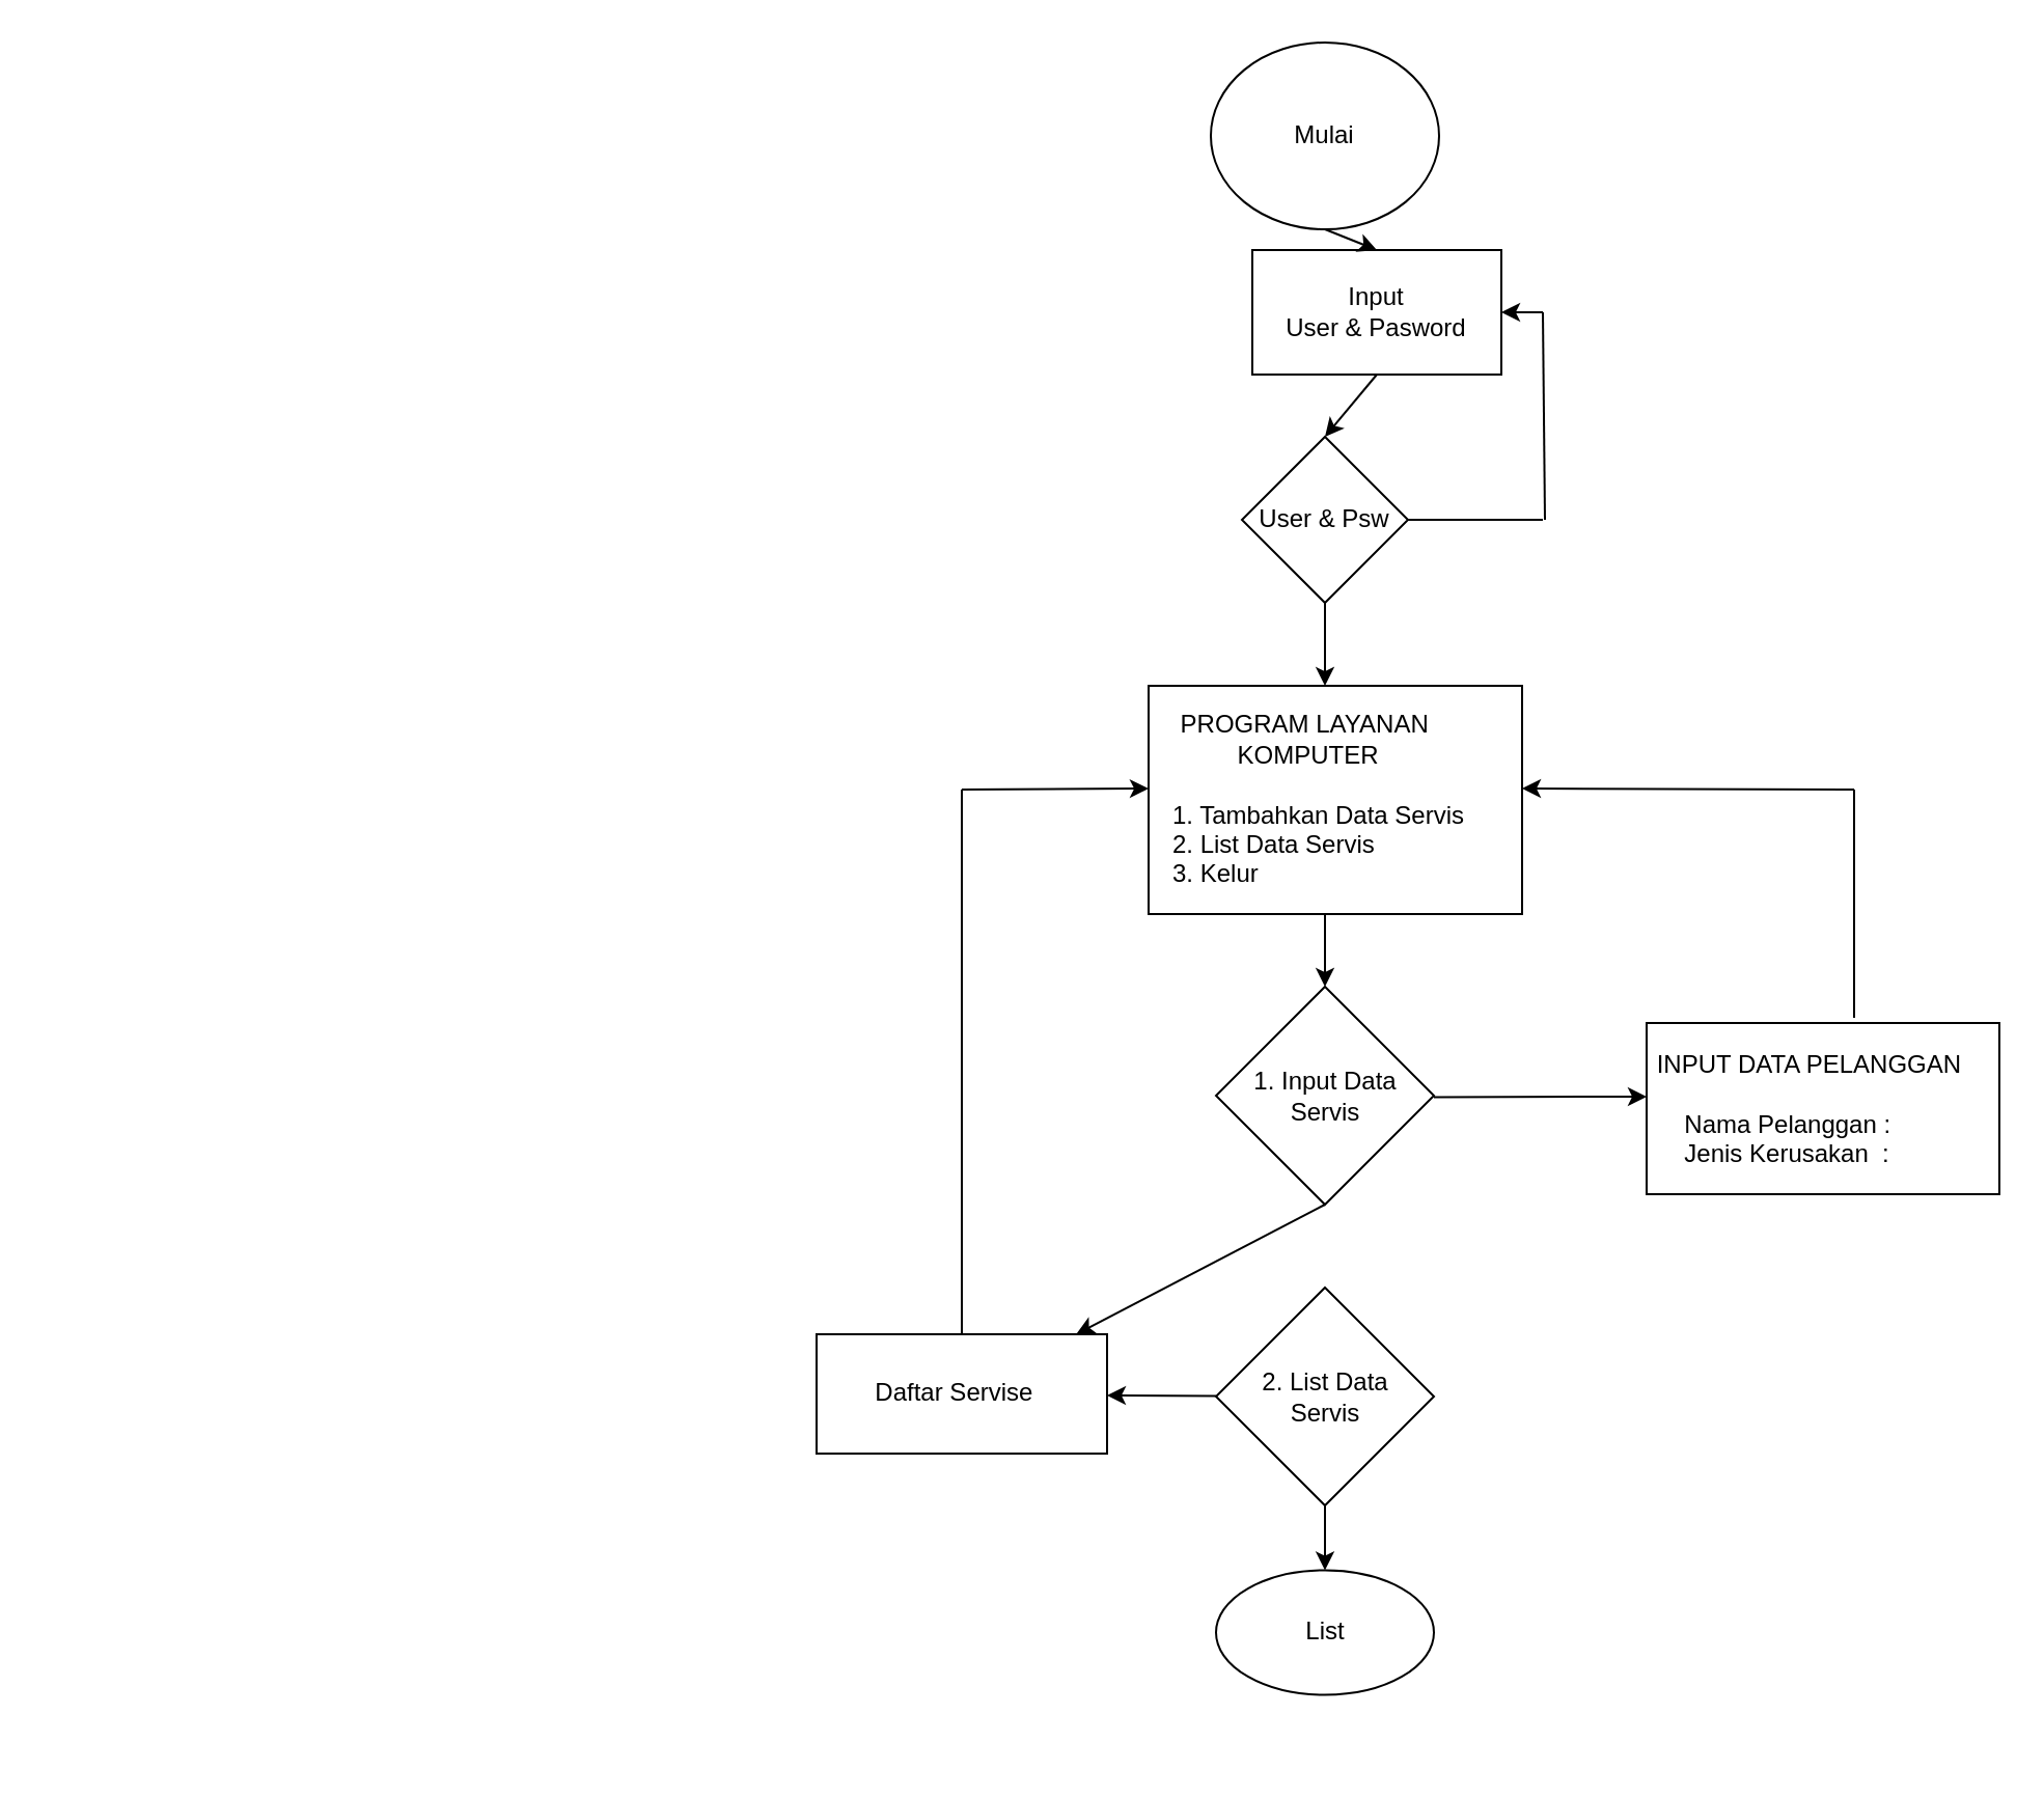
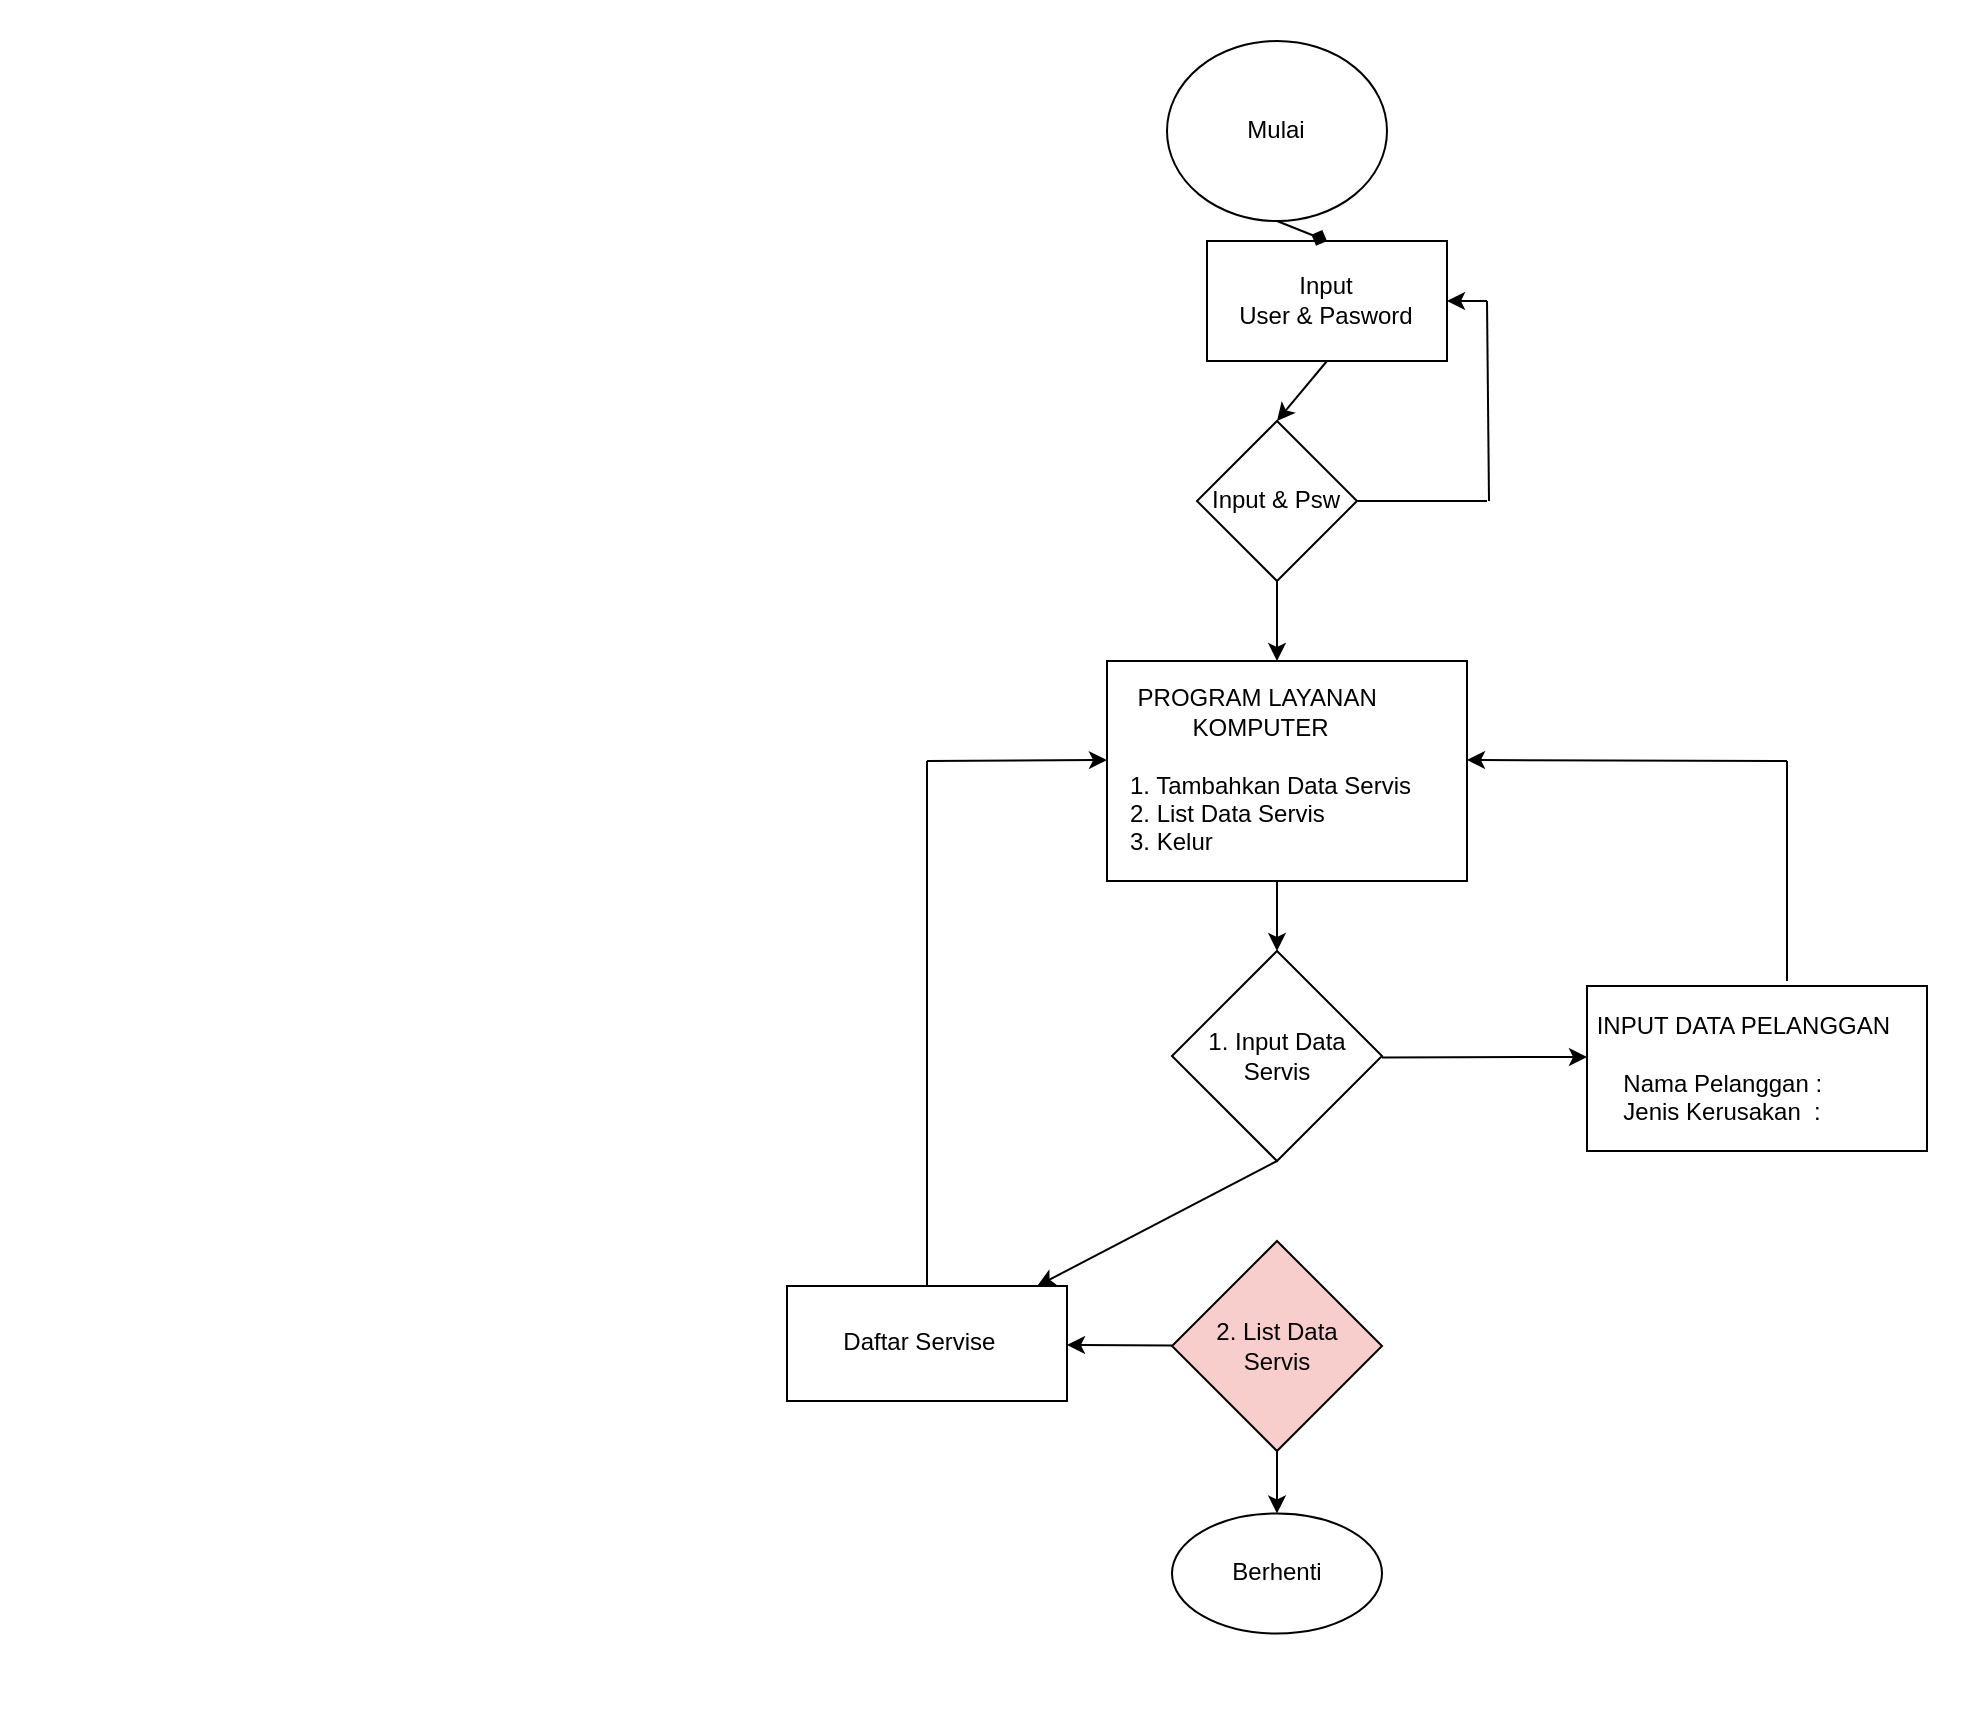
  <mxCell id="0" />
  <mxCell id="1" parent="0" />
  <mxCell id="2" value="Mulai" style="ellipse;whiteSpace=wrap;html=1;" parent="1" vertex="1"><mxGeometry x="583" y="20" width="110" height="90" as="geometry" /></mxCell>
  <mxCell id="3" value="&lt;div style=&quot;&quot;&gt;&lt;div style=&quot;text-align: center;&quot;&gt;&lt;font style=&quot;vertical-align: inherit;&quot;&gt;&lt;font style=&quot;vertical-align: inherit;&quot;&gt;&lt;font style=&quot;vertical-align: inherit;&quot;&gt;&lt;font style=&quot;vertical-align: inherit;&quot;&gt;&lt;font style=&quot;vertical-align: inherit;&quot;&gt;PROGRAM LAYANAN&amp;nbsp;&lt;/font&gt;&lt;/font&gt;&lt;/font&gt;&lt;/font&gt;&lt;/font&gt;&lt;/div&gt;&lt;div style=&quot;text-align: center;&quot;&gt;&lt;font style=&quot;vertical-align: inherit;&quot;&gt;&lt;font style=&quot;vertical-align: inherit;&quot;&gt;&lt;font style=&quot;vertical-align: inherit;&quot;&gt;&lt;font style=&quot;vertical-align: inherit;&quot;&gt;&lt;font style=&quot;vertical-align: inherit;&quot;&gt;KOMPUTER&lt;/font&gt;&lt;/font&gt;&lt;/font&gt;&lt;/font&gt;&lt;/font&gt;&lt;/div&gt;&lt;div style=&quot;text-align: center;&quot;&gt;&lt;font style=&quot;vertical-align: inherit;&quot;&gt;&lt;br&gt;&lt;/font&gt;&lt;/div&gt;&lt;div&gt;&lt;span style=&quot;background-color: initial;&quot;&gt;&lt;font style=&quot;vertical-align: inherit;&quot;&gt;&lt;font style=&quot;vertical-align: inherit;&quot;&gt;&lt;font style=&quot;vertical-align: inherit;&quot;&gt;&lt;font style=&quot;vertical-align: inherit;&quot;&gt;&amp;nbsp; &amp;nbsp;1. Tambahkan Data Servis&lt;/font&gt;&lt;/font&gt;&lt;/font&gt;&lt;/font&gt;&lt;/span&gt;&lt;/div&gt;&lt;div&gt;&lt;span style=&quot;background-color: initial;&quot;&gt;&lt;font style=&quot;vertical-align: inherit;&quot;&gt;&lt;font style=&quot;vertical-align: inherit;&quot;&gt;&lt;font style=&quot;vertical-align: inherit;&quot;&gt;&lt;font style=&quot;vertical-align: inherit;&quot;&gt;&amp;nbsp; &amp;nbsp;2. List Data Servis&lt;/font&gt;&lt;/font&gt;&lt;/font&gt;&lt;/font&gt;&lt;/span&gt;&lt;/div&gt;&lt;div&gt;&lt;span style=&quot;background-color: initial;&quot;&gt;&lt;font style=&quot;vertical-align: inherit;&quot;&gt;&lt;font style=&quot;vertical-align: inherit;&quot;&gt;&lt;font style=&quot;vertical-align: inherit;&quot;&gt;&lt;font style=&quot;vertical-align: inherit;&quot;&gt;&amp;nbsp; &amp;nbsp;3. Kelur&lt;/font&gt;&lt;/font&gt;&lt;/font&gt;&lt;/font&gt;&lt;/span&gt;&lt;span style=&quot;background-color: initial; text-align: center; color: light-dark(rgb(0, 0, 0), rgb(255, 255, 255));&quot;&gt;&amp;nbsp;&lt;/span&gt;&lt;/div&gt;&lt;/div&gt;" style="rounded=0;whiteSpace=wrap;html=1;align=left;" parent="1" vertex="1"><mxGeometry x="553" y="330" width="180" height="110" as="geometry" /></mxCell>
  <mxCell id="4" value="Input&lt;div&gt;User &amp;amp; Pasword&lt;/div&gt;" style="rounded=0;whiteSpace=wrap;html=1;" parent="1" vertex="1"><mxGeometry x="603" y="120" width="120" height="60" as="geometry" /></mxCell>
- <mxCell id="5" value="User &amp;amp; Psw" style="rhombus;whiteSpace=wrap;html=1;" parent="1" vertex="1"><mxGeometry x="598" y="210" width="80" height="80" as="geometry" /></mxCell>
- <mxCell id="6" value="" style="endArrow=classic;html=1;rounded=0;exitX=0.5;exitY=1;exitDx=0;exitDy=0;entryX=0.5;entryY=0;entryDx=0;entryDy=0;" parent="1" source="2" target="4" edge="1"><mxGeometry width="50" height="50" relative="1" as="geometry"><mxPoint x="793" y="90" as="sourcePoint" /><mxPoint x="793" y="120" as="targetPoint" /></mxGeometry></mxCell>
+ <mxCell id="5" value="Input &amp;amp; Psw" style="rhombus;whiteSpace=wrap;html=1;" parent="1" vertex="1"><mxGeometry x="598" y="210" width="80" height="80" as="geometry" /></mxCell>
+ <mxCell id="6" value="" style="endArrow=diamond;html=1;rounded=0;exitX=0.5;exitY=1;exitDx=0;exitDy=0;entryX=0.5;entryY=0;entryDx=0;entryDy=0;" parent="1" source="2" target="4" edge="1"><mxGeometry width="50" height="50" relative="1" as="geometry"><mxPoint x="793" y="90" as="sourcePoint" /><mxPoint x="793" y="120" as="targetPoint" /></mxGeometry></mxCell>
  <mxCell id="7" value="" style="endArrow=classic;html=1;rounded=0;exitX=0.5;exitY=1;exitDx=0;exitDy=0;" parent="1" source="4" edge="1"><mxGeometry width="50" height="50" relative="1" as="geometry"><mxPoint x="792.5" y="180" as="sourcePoint" /><mxPoint x="638" y="210" as="targetPoint" /></mxGeometry></mxCell>
  <mxCell id="8" value="" style="endArrow=classic;html=1;rounded=0;entryX=1;entryY=0.5;entryDx=0;entryDy=0;" parent="1" target="4" edge="1"><mxGeometry width="50" height="50" relative="1" as="geometry"><mxPoint x="743" y="150" as="sourcePoint" /><mxPoint x="1003" y="180" as="targetPoint" /></mxGeometry></mxCell>
  <mxCell id="9" value="" style="endArrow=none;html=1;rounded=0;" parent="1" edge="1"><mxGeometry width="50" height="50" relative="1" as="geometry"><mxPoint x="744" y="250" as="sourcePoint" /><mxPoint x="743" y="150" as="targetPoint" /></mxGeometry></mxCell>
  <mxCell id="10" value="" style="endArrow=classic;html=1;rounded=0;entryX=0.5;entryY=0;entryDx=0;entryDy=0;exitX=0.5;exitY=1;exitDx=0;exitDy=0;" parent="1" source="5" edge="1"><mxGeometry width="50" height="50" relative="1" as="geometry"><mxPoint x="793" y="290" as="sourcePoint" /><mxPoint x="638" y="330" as="targetPoint" /></mxGeometry></mxCell>
  <mxCell id="11" value="&lt;font style=&quot;vertical-align: inherit;&quot;&gt;&lt;font style=&quot;vertical-align: inherit;&quot;&gt;1. Input Data Servis&lt;/font&gt;&lt;/font&gt;" style="rhombus;whiteSpace=wrap;html=1;" parent="1" vertex="1"><mxGeometry x="585.5" y="475" width="105" height="105" as="geometry" /></mxCell>
- <mxCell id="12" value="&lt;font style=&quot;vertical-align: inherit;&quot;&gt;&lt;font style=&quot;vertical-align: inherit;&quot;&gt;2. List Data&lt;/font&gt;&lt;/font&gt;&lt;div&gt;&lt;font style=&quot;vertical-align: inherit;&quot;&gt;&lt;font style=&quot;vertical-align: inherit;&quot;&gt;&lt;font style=&quot;vertical-align: inherit;&quot;&gt;&lt;font style=&quot;vertical-align: inherit;&quot;&gt;Servis&lt;/font&gt;&lt;/font&gt;&lt;/font&gt;&lt;/font&gt;&lt;/div&gt;" style="rhombus;whiteSpace=wrap;html=1;" parent="1" vertex="1"><mxGeometry x="585.5" y="620" width="105" height="105" as="geometry" /></mxCell>
+ <mxCell id="12" value="&lt;font style=&quot;vertical-align: inherit;&quot;&gt;&lt;font style=&quot;vertical-align: inherit;&quot;&gt;2. List Data&lt;/font&gt;&lt;/font&gt;&lt;div&gt;&lt;font style=&quot;vertical-align: inherit;&quot;&gt;&lt;font style=&quot;vertical-align: inherit;&quot;&gt;&lt;font style=&quot;vertical-align: inherit;&quot;&gt;&lt;font style=&quot;vertical-align: inherit;&quot;&gt;Servis&lt;/font&gt;&lt;/font&gt;&lt;/font&gt;&lt;/font&gt;&lt;/div&gt;" style="rhombus;whiteSpace=wrap;html=1;fillColor=#f8cecc;" parent="1" vertex="1"><mxGeometry x="585.5" y="620" width="105" height="105" as="geometry" /></mxCell>
  <mxCell id="13" value="" style="endArrow=classic;html=1;rounded=0;exitX=0.5;exitY=1;exitDx=0;exitDy=0;entryX=0.5;entryY=0;entryDx=0;entryDy=0;" parent="1" target="11" edge="1"><mxGeometry width="50" height="50" relative="1" as="geometry"><mxPoint x="638" y="440" as="sourcePoint" /><mxPoint x="753" y="462.5" as="targetPoint" /></mxGeometry></mxCell>
  <mxCell id="14" value="" style="endArrow=classic;html=1;rounded=0;" parent="1" edge="1"><mxGeometry width="50" height="50" relative="1" as="geometry"><mxPoint x="690.5" y="528.19" as="sourcePoint" /><mxPoint x="793" y="528" as="targetPoint" /></mxGeometry></mxCell>
  <mxCell id="15" value="" style="endArrow=classic;html=1;rounded=0;exitX=0.5;exitY=1;exitDx=0;exitDy=0;" parent="1" source="11" target="21" edge="1"><mxGeometry width="50" height="50" relative="1" as="geometry"><mxPoint x="653" y="600" as="sourcePoint" /><mxPoint x="703" y="550" as="targetPoint" /></mxGeometry></mxCell>
  <mxCell id="16" value="" style="endArrow=classic;html=1;rounded=0;exitX=0.5;exitY=1;exitDx=0;exitDy=0;entryX=0.5;entryY=0;entryDx=0;entryDy=0;" parent="1" source="12" edge="1"><mxGeometry width="50" height="50" relative="1" as="geometry"><mxPoint x="783" y="760" as="sourcePoint" /><mxPoint x="638" y="756.25" as="targetPoint" /></mxGeometry></mxCell>
- <mxCell id="17" value="List" style="ellipse;whiteSpace=wrap;html=1;" parent="1" vertex="1"><mxGeometry x="585.5" y="756.25" width="105" height="60" as="geometry" /></mxCell>
+ <mxCell id="17" value="Berhenti" style="ellipse;whiteSpace=wrap;html=1;" parent="1" vertex="1"><mxGeometry x="585.5" y="756.25" width="105" height="60" as="geometry" /></mxCell>
  <mxCell id="18" value="" style="endArrow=classic;html=1;rounded=0;" parent="1" edge="1"><mxGeometry width="50" height="50" relative="1" as="geometry"><mxPoint x="893" y="380" as="sourcePoint" /><mxPoint x="733" y="379.5" as="targetPoint" /></mxGeometry></mxCell>
  <mxCell id="19" value="" style="edgeStyle=orthogonalEdgeStyle;rounded=0;orthogonalLoop=1;jettySize=auto;html=1;" parent="1" edge="1"><mxGeometry relative="1" as="geometry"><mxPoint x="20.5" y="843.75" as="sourcePoint" /></mxGeometry></mxCell>
  <mxCell id="20" value="" style="endArrow=classic;html=1;rounded=0;" parent="1" edge="1"><mxGeometry width="50" height="50" relative="1" as="geometry"><mxPoint x="585.5" y="672.25" as="sourcePoint" /><mxPoint x="533" y="672" as="targetPoint" /></mxGeometry></mxCell>
  <mxCell id="21" value="&lt;div style=&quot;&quot;&gt;&amp;nbsp; &amp;nbsp; &amp;nbsp; &amp;nbsp; Daftar Servise&lt;/div&gt;" style="rounded=0;whiteSpace=wrap;html=1;align=left;" parent="1" vertex="1"><mxGeometry y="642.5" width="140" height="57.5" as="geometry" x="393" /></mxCell>
  <mxCell id="22" value="" style="endArrow=classic;html=1;rounded=0;" parent="1" edge="1"><mxGeometry width="50" height="50" relative="1" as="geometry"><mxPoint x="463" y="380" as="sourcePoint" /><mxPoint x="553" y="379.5" as="targetPoint" /></mxGeometry></mxCell>
  <mxCell id="23" value="&lt;div style=&quot;&quot;&gt;&lt;br&gt;&lt;/div&gt;&lt;div style=&quot;&quot;&gt;&lt;div&gt;&lt;font style=&quot;vertical-align: inherit;&quot;&gt;&amp;nbsp;INPUT DATA PELANGGAN&lt;/font&gt;&lt;/div&gt;&lt;div&gt;&lt;font style=&quot;vertical-align: inherit;&quot;&gt;&lt;br&gt;&lt;/font&gt;&lt;/div&gt;&lt;div&gt;&lt;span style=&quot;background-color: initial;&quot;&gt;&amp;nbsp; &amp;nbsp; &amp;nbsp;Nama Pelanggan :&lt;/span&gt;&lt;/div&gt;&lt;div&gt;&lt;span style=&quot;background-color: initial;&quot;&gt;&amp;nbsp; &amp;nbsp; &amp;nbsp;Jenis Kerusakan&amp;nbsp; :&lt;/span&gt;&lt;/div&gt;&lt;div&gt;&lt;span style=&quot;background-color: initial;&quot;&gt;&lt;br&gt;&lt;/span&gt;&lt;/div&gt;&lt;/div&gt;" style="rounded=0;whiteSpace=wrap;html=1;align=left;" parent="1" vertex="1"><mxGeometry x="793" y="492.5" width="170" height="82.5" as="geometry" /></mxCell>
  <mxCell id="24" value="" style="endArrow=none;html=1;rounded=0;" edge="1" parent="1"><mxGeometry width="50" height="50" relative="1" as="geometry"><mxPoint x="893" y="490" as="sourcePoint" /><mxPoint x="893" y="380" as="targetPoint" /></mxGeometry></mxCell>
  <mxCell id="25" value="" style="endArrow=none;html=1;rounded=0;exitX=0.5;exitY=0;exitDx=0;exitDy=0;" edge="1" parent="1" source="21"><mxGeometry width="50" height="50" relative="1" as="geometry"><mxPoint x="353" y="440" as="sourcePoint" /><mxPoint x="463" y="380" as="targetPoint" /></mxGeometry></mxCell>
  <mxCell id="26" value="" style="endArrow=none;html=1;rounded=0;" edge="1" parent="1"><mxGeometry width="50" height="50" relative="1" as="geometry"><mxPoint x="678" y="250" as="sourcePoint" /><mxPoint x="743" y="250" as="targetPoint" /></mxGeometry></mxCell>
